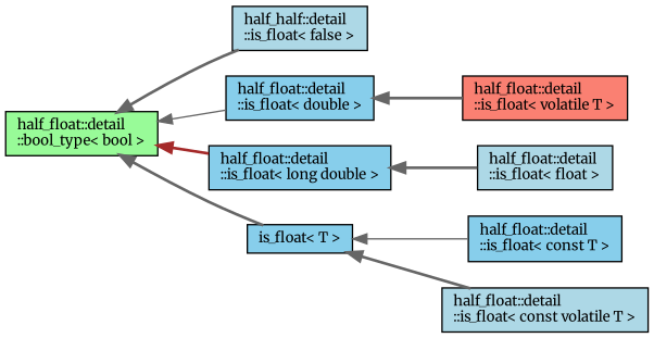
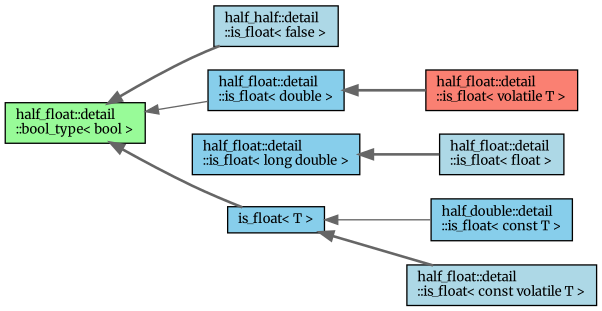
  digraph {
    fontname=Merriweather
    rankdir=LR
    node [color=black fillcolor=skyblue fontname=Merriweather fontsize=10 shape=record style=filled]
    edge [color=gray40 dir=back fontname=Merriweather fontsize=10 labelfontname=Helvetica labelfontsize=10 style=bold]
    n1 [fillcolor=palegreen fontcolor=black height=0.2 label="half_float::detail\l::bool_type\< bool \>" width=0.4]
    n2 [fillcolor=lightblue height=0.2 label="half_half::detail\l::is_float\< false \>" width=0.4]
    n3 [height=0.2 label="half_float::detail\l::is_float\< double \>" width=0.4]
    n4 [height=0.2 label="half_float::detail\l::is_float\< long double \>" width=0.4]
    n5 [height=0.2 label="is_float\< T \>" width=0.4]
    n6 [fillcolor=salmon height=0.2 label="half_float::detail\l::is_float\< volatile T \>" width=0.4]
    n7 [fillcolor=lightblue height=0.2 label="half_float::detail\l::is_float\< float \>" width=0.4]
-   n8 [height=0.2 label="half_float::detail\l::is_float\< const T \>" width=0.4]
+   n8 [height=0.2 label="half_double::detail\l::is_float\< const T \>" width=0.4]
    n9 [fillcolor=lightblue height=0.2 label="half_float::detail\l::is_float\< const volatile T \>" width=0.4]
    n1 -> n2
    n1 -> n3 [style=solid]
-   n1 -> n4 [color=brown]
    n1 -> n5
    n3 -> n6
    n4 -> n7
    n5 -> n8 [style=solid]
    n5 -> n9
  }
